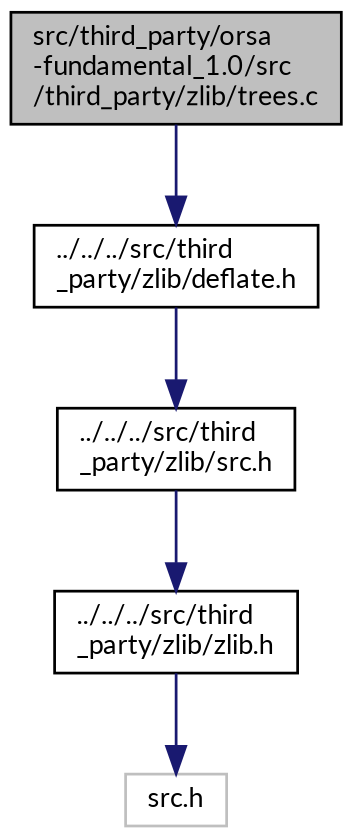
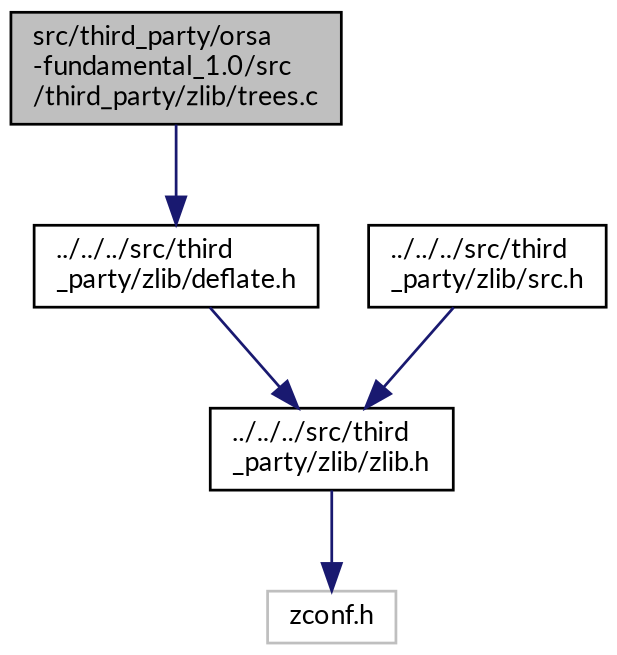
  digraph {
    fontname=Lato
    node [color=black fillcolor=white fontname=Lato fontsize=10 shape=record style=filled]
    edge [color=midnightblue fontname=Lato fontsize=10 labelfontname=Helvetica labelfontsize=10 style=solid]
    n1 [fillcolor=grey75 fontcolor=black height=0.2 label="src/third_party/orsa\l-fundamental_1.0/src\l/third_party/zlib/trees.c" width=0.4]
    n2 [height=0.2 label="../../../src/third\l_party/zlib/deflate.h" width=0.4]
    n3 [height=0.2 label="../../../src/third\l_party/zlib/src.h" width=0.4]
    n4 [height=0.2 label="../../../src/third\l_party/zlib/zlib.h" width=0.4]
-   n5 [color=grey75 height=0.2 label="src.h" width=0.4]
+   n5 [color=grey75 height=0.2 label="zconf.h" width=0.4]
    n1 -> n2
-   n2 -> n3
+   n2 -> n4
    n3 -> n4
    n4 -> n5
  }
